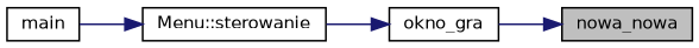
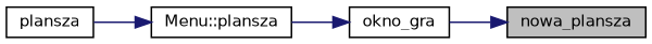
  digraph {
    rankdir=RL
    node [color=black fillcolor=white fontname=Helvetica fontsize=10 shape=record style=filled]
    edge [color=midnightblue dir=back fontname=Helvetica fontsize=10 labelfontname=Helvetica labelfontsize=10 style=solid]
-   n1 [fillcolor=grey75 fontcolor=black height=0.2 label=nowa_nowa width=0.4]
+   n1 [fillcolor=grey75 fontcolor=black height=0.2 label=nowa_plansza width=0.4]
    n2 [height=0.2 label=okno_gra width=0.4]
-   n3 [height=0.2 label="Menu::sterowanie" width=0.4]
-   n4 [height=0.2 label=main width=0.4]
+   n3 [height=0.2 label="Menu::plansza" width=0.4]
+   n4 [height=0.2 label=plansza width=0.4]
    n1 -> n2
    n2 -> n3
    n3 -> n4
  }
